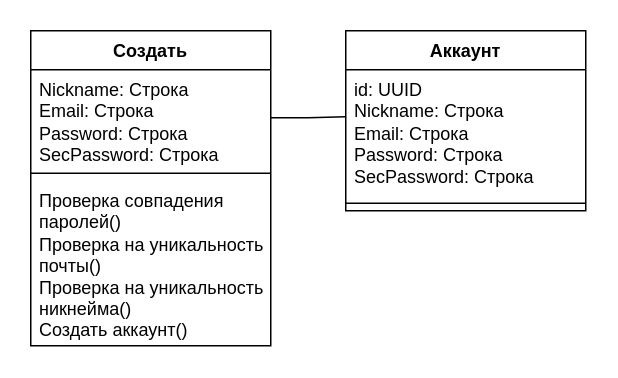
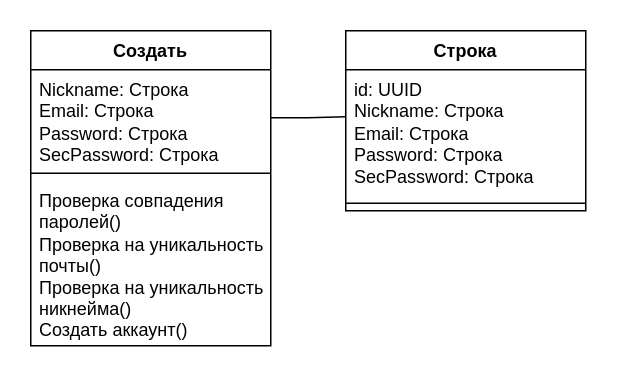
  <mxCell id="0" />
  <mxCell id="1" parent="0" />
  <mxCell id="2" value="Создать" style="swimlane;fontStyle=1;align=center;verticalAlign=top;childLayout=stackLayout;horizontal=1;startSize=26;horizontalStack=0;resizeParent=1;resizeParentMax=0;resizeLast=0;collapsible=1;marginBottom=0;whiteSpace=wrap;html=1;" vertex="1" parent="1"><mxGeometry x="20" y="20" width="160" height="210" as="geometry" /></mxCell>
  <mxCell id="3" value="&lt;div&gt;Nickname: Строка&lt;/div&gt;Email: Строка&lt;div&gt;Password: Строка&lt;/div&gt;&lt;div&gt;SecPassword: Строка&lt;/div&gt;" style="text;strokeColor=none;fillColor=none;align=left;verticalAlign=top;spacingLeft=4;spacingRight=4;overflow=hidden;rotatable=0;points=[[0,0.5],[1,0.5]];portConstraint=eastwest;whiteSpace=wrap;html=1;" vertex="1" parent="2"><mxGeometry y="26" width="160" height="64" as="geometry" /></mxCell>
  <mxCell id="4" value="" style="line;strokeWidth=1;fillColor=none;align=left;verticalAlign=middle;spacingTop=-1;spacingLeft=3;spacingRight=3;rotatable=0;labelPosition=right;points=[];portConstraint=eastwest;strokeColor=inherit;" vertex="1" parent="2"><mxGeometry y="90" width="160" height="10" as="geometry" /></mxCell>
  <mxCell id="5" value="Проверка совпадения паролей()&lt;div&gt;Проверка на уникальность почты()&lt;/div&gt;&lt;div&gt;Проверка на уникальность никнейма()&lt;/div&gt;&lt;div&gt;Создать аккаунт()&lt;/div&gt;" style="text;strokeColor=none;fillColor=none;align=left;verticalAlign=top;spacingLeft=4;spacingRight=4;overflow=hidden;rotatable=0;points=[[0,0.5],[1,0.5]];portConstraint=eastwest;whiteSpace=wrap;html=1;" vertex="1" parent="2"><mxGeometry y="100" width="160" height="110" as="geometry" /></mxCell>
- <mxCell id="6" value="Аккаунт" style="swimlane;fontStyle=1;align=center;verticalAlign=top;childLayout=stackLayout;horizontal=1;startSize=26;horizontalStack=0;resizeParent=1;resizeParentMax=0;resizeLast=0;collapsible=1;marginBottom=0;whiteSpace=wrap;html=1;" vertex="1" parent="1"><mxGeometry x="230" y="20" width="160" height="120" as="geometry" /></mxCell>
+ <mxCell id="6" value="Строка" style="swimlane;fontStyle=1;align=center;verticalAlign=top;childLayout=stackLayout;horizontal=1;startSize=26;horizontalStack=0;resizeParent=1;resizeParentMax=0;resizeLast=0;collapsible=1;marginBottom=0;whiteSpace=wrap;html=1;" vertex="1" parent="1"><mxGeometry x="230" y="20" width="160" height="120" as="geometry" /></mxCell>
  <mxCell id="7" value="&lt;div&gt;id: UUID&lt;/div&gt;&lt;div&gt;Nickname: Строка&lt;/div&gt;Email: Строка&lt;div&gt;Password: Строка&lt;/div&gt;&lt;div&gt;SecPassword: Строка&lt;/div&gt;" style="text;strokeColor=none;fillColor=none;align=left;verticalAlign=top;spacingLeft=4;spacingRight=4;overflow=hidden;rotatable=0;points=[[0,0.5],[1,0.5]];portConstraint=eastwest;whiteSpace=wrap;html=1;" vertex="1" parent="6"><mxGeometry y="26" width="160" height="84" as="geometry" /></mxCell>
  <mxCell id="8" value="" style="line;strokeWidth=1;fillColor=none;align=left;verticalAlign=middle;spacingTop=-1;spacingLeft=3;spacingRight=3;rotatable=0;labelPosition=right;points=[];portConstraint=eastwest;strokeColor=inherit;" vertex="1" parent="6"><mxGeometry y="110" width="160" height="10" as="geometry" /></mxCell>
  <mxCell id="9" style="edgeStyle=orthogonalEdgeStyle;rounded=0;orthogonalLoop=1;jettySize=auto;html=1;endArrow=none;endFill=1;startFill=0;entryX=0;entryY=0.373;entryDx=0;entryDy=0;entryPerimeter=0;" edge="1" parent="1" source="3" target="7"><mxGeometry relative="1" as="geometry"><mxPoint x="280" y="79" as="targetPoint" /></mxGeometry></mxCell>
